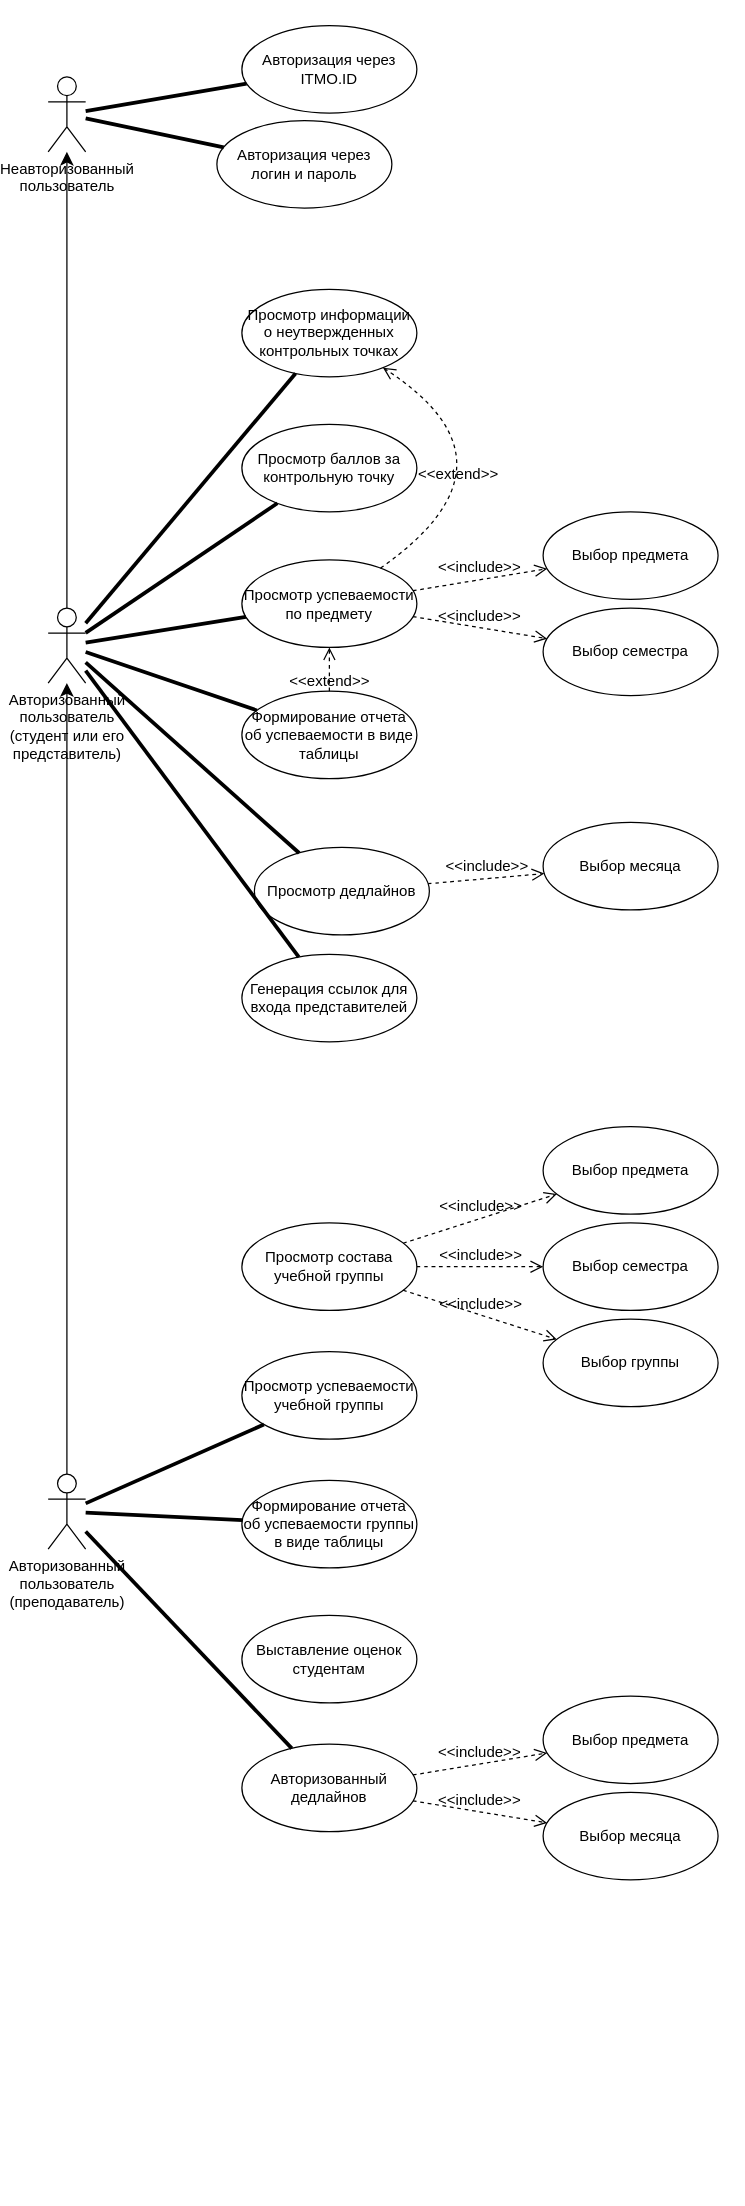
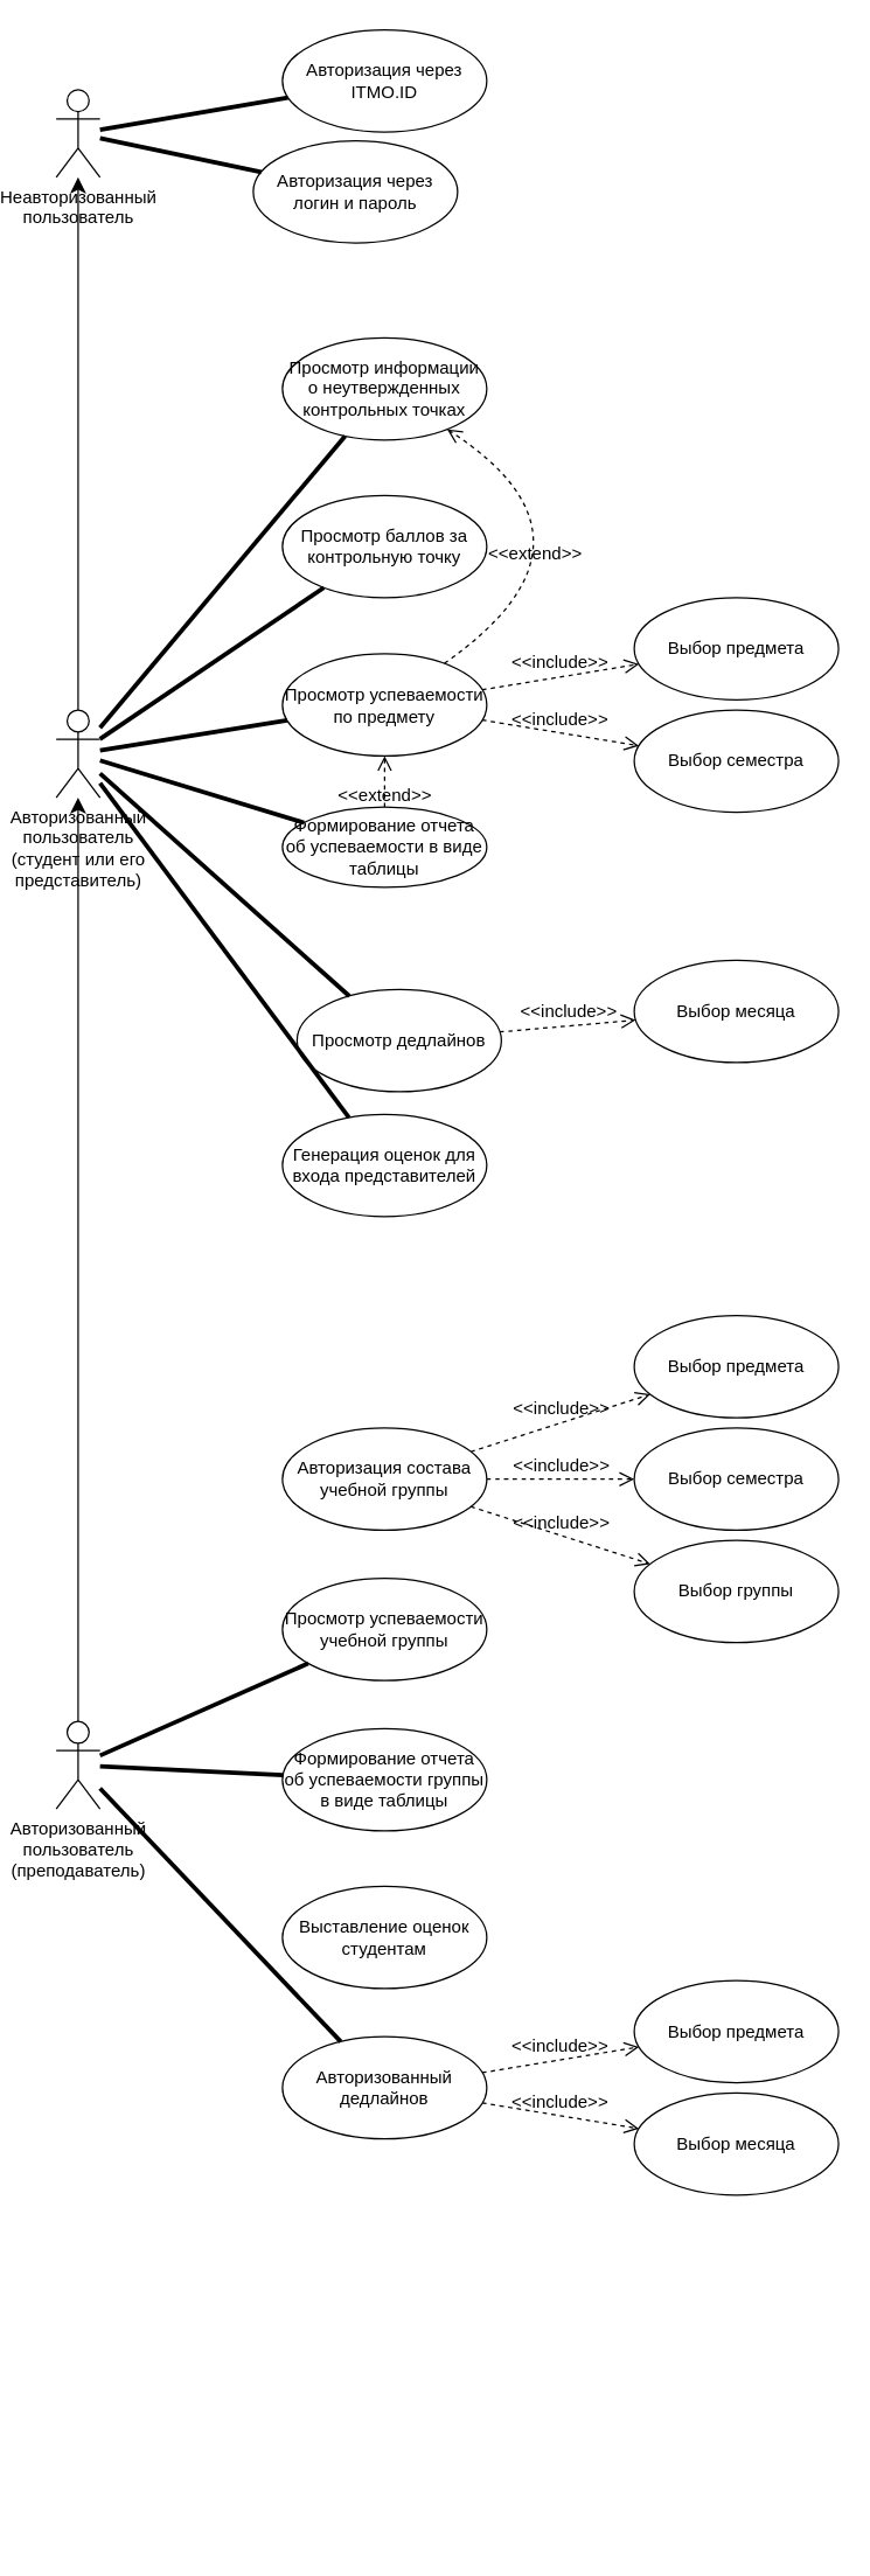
  <mxCell id="0" />
  <mxCell id="1" parent="0" />
  <mxCell id="2" value="" style="edgeStyle=none;curved=1;rounded=0;orthogonalLoop=1;jettySize=auto;html=1;fontSize=12;startSize=8;endSize=8;" parent="1" source="3" target="5" edge="1"><mxGeometry relative="1" as="geometry" /></mxCell>
  <mxCell id="3" value="Авторизованный&lt;br&gt;пользователь&lt;br&gt;(преподаватель)" style="shape=umlActor;verticalLabelPosition=bottom;verticalAlign=top;html=1;" parent="1" vertex="1"><mxGeometry x="20" y="1179" width="30" height="60" as="geometry" /></mxCell>
  <mxCell id="4" value="" style="edgeStyle=none;curved=1;rounded=0;orthogonalLoop=1;jettySize=auto;html=1;fontSize=12;startSize=8;endSize=8;" parent="1" source="5" target="6" edge="1"><mxGeometry relative="1" as="geometry" /></mxCell>
  <mxCell id="5" value="&lt;div&gt;Авторизованный&lt;/div&gt;&lt;div&gt;пользователь&lt;/div&gt;&lt;div&gt;(студент или его&lt;/div&gt;&lt;div&gt;представитель)&lt;br&gt;&lt;/div&gt;" style="shape=umlActor;verticalLabelPosition=bottom;verticalAlign=top;html=1;" parent="1" vertex="1"><mxGeometry x="20" y="486" width="30" height="60" as="geometry" /></mxCell>
  <mxCell id="6" value="&lt;div&gt;Неавторизованный&lt;/div&gt;&lt;div&gt;пользователь&lt;br&gt;&lt;/div&gt;" style="shape=umlActor;verticalLabelPosition=bottom;verticalAlign=top;html=1;" parent="1" vertex="1"><mxGeometry x="20" y="61" width="30" height="60" as="geometry" /></mxCell>
  <mxCell id="7" value="&lt;div&gt;Авторизация через ITMO.ID&lt;/div&gt;" style="ellipse;whiteSpace=wrap;html=1;" parent="1" vertex="1"><mxGeometry x="175" y="20" width="140" height="70" as="geometry" /></mxCell>
  <mxCell id="8" value="Авторизация через логин и пароль" style="ellipse;whiteSpace=wrap;html=1;" parent="1" vertex="1"><mxGeometry x="155" y="96" width="140" height="70" as="geometry" /></mxCell>
  <mxCell id="9" value="Просмотр успеваемости по предмету" style="ellipse;whiteSpace=wrap;html=1;" parent="1" vertex="1"><mxGeometry x="175" y="447.5" width="140" height="70" as="geometry" /></mxCell>
  <mxCell id="10" value="Выбор предмета" style="ellipse;whiteSpace=wrap;html=1;" parent="1" vertex="1"><mxGeometry x="416" y="409" width="140" height="70" as="geometry" /></mxCell>
  <mxCell id="11" value="Выбор семестра" style="ellipse;whiteSpace=wrap;html=1;" parent="1" vertex="1"><mxGeometry x="416" y="486" width="140" height="70" as="geometry" /></mxCell>
  <mxCell id="12" value="&amp;lt;&amp;lt;include&amp;gt;&amp;gt;" style="html=1;verticalAlign=bottom;labelBackgroundColor=none;endArrow=open;endFill=0;dashed=1;rounded=0;fontSize=12;startSize=8;endSize=8;curved=1;" parent="1" source="9" target="11" edge="1"><mxGeometry width="160" relative="1" as="geometry"><mxPoint x="166" y="563.5" as="sourcePoint" /><mxPoint x="326" y="563.5" as="targetPoint" /></mxGeometry></mxCell>
  <mxCell id="13" value="&amp;lt;&amp;lt;include&amp;gt;&amp;gt;" style="html=1;verticalAlign=bottom;labelBackgroundColor=none;endArrow=open;endFill=0;dashed=1;rounded=0;fontSize=12;startSize=8;endSize=8;curved=1;" parent="1" source="9" target="10" edge="1"><mxGeometry width="160" relative="1" as="geometry"><mxPoint x="166" y="563.5" as="sourcePoint" /><mxPoint x="326" y="563.5" as="targetPoint" /></mxGeometry></mxCell>
- <mxCell id="14" value="Формирование отчета об успеваемости в виде таблицы" style="ellipse;whiteSpace=wrap;html=1;" parent="1" vertex="1"><mxGeometry x="175" y="552.5" width="140" height="70" as="geometry" /></mxCell>
+ <mxCell id="14" value="Формирование отчета об успеваемости в виде таблицы" style="ellipse;whiteSpace=wrap;html=1;" parent="1" vertex="1"><mxGeometry x="175" y="552.5" width="140" height="55" as="geometry" /></mxCell>
  <mxCell id="15" value="&amp;lt;&amp;lt;extend&amp;gt;&amp;gt;" style="html=1;verticalAlign=bottom;labelBackgroundColor=none;endArrow=open;endFill=0;dashed=1;rounded=0;fontSize=12;startSize=8;endSize=8;curved=1;" parent="1" source="14" target="9" edge="1"><mxGeometry x="-1" y="-1" width="160" relative="1" as="geometry"><mxPoint x="246" y="593.5" as="sourcePoint" /><mxPoint x="406" y="593.5" as="targetPoint" /><mxPoint x="-1" y="1" as="offset" /></mxGeometry></mxCell>
  <mxCell id="16" value="Просмотр дедлайнов" style="ellipse;whiteSpace=wrap;html=1;" parent="1" vertex="1"><mxGeometry x="185" y="677.5" width="140" height="70" as="geometry" /></mxCell>
  <mxCell id="17" value="Выбор месяца" style="ellipse;whiteSpace=wrap;html=1;" parent="1" vertex="1"><mxGeometry x="416" y="657.5" width="140" height="70" as="geometry" /></mxCell>
  <mxCell id="18" value="&amp;lt;&amp;lt;include&amp;gt;&amp;gt;" style="html=1;verticalAlign=bottom;labelBackgroundColor=none;endArrow=open;endFill=0;dashed=1;rounded=0;fontSize=12;startSize=8;endSize=8;curved=1;" parent="1" source="16" target="17" edge="1"><mxGeometry width="160" relative="1" as="geometry"><mxPoint x="248" y="561.5" as="sourcePoint" /><mxPoint x="408" y="561.5" as="targetPoint" /></mxGeometry></mxCell>
  <mxCell id="19" value="Просмотр баллов за контрольную точку" style="ellipse;whiteSpace=wrap;html=1;" parent="1" vertex="1"><mxGeometry x="175" y="339" width="140" height="70" as="geometry" /></mxCell>
  <mxCell id="20" value="&lt;div&gt;Просмотр информации о неутвержденных контрольных точках&lt;/div&gt;" style="ellipse;whiteSpace=wrap;html=1;" parent="1" vertex="1"><mxGeometry x="175" y="231" width="140" height="70" as="geometry" /></mxCell>
  <mxCell id="21" value="&amp;lt;&amp;lt;extend&amp;gt;&amp;gt;" style="html=1;verticalAlign=bottom;labelBackgroundColor=none;endArrow=open;endFill=0;dashed=1;rounded=0;fontSize=12;startSize=8;endSize=8;curved=1;" parent="1" source="9" target="20" edge="1"><mxGeometry x="-0.382" y="19" width="160" relative="1" as="geometry"><mxPoint x="356" y="313" as="sourcePoint" /><mxPoint x="516" y="313" as="targetPoint" /><Array as="points"><mxPoint x="406" y="370" /></Array><mxPoint y="1" as="offset" /></mxGeometry></mxCell>
- <mxCell id="22" value="&lt;div&gt;Генерация ссылок для входа представителей&lt;/div&gt;" style="ellipse;whiteSpace=wrap;html=1;" parent="1" vertex="1"><mxGeometry x="175" y="763" width="140" height="70" as="geometry" /></mxCell>
- <mxCell id="23" value="Просмотр состава учебной группы" style="ellipse;whiteSpace=wrap;html=1;" parent="1" vertex="1"><mxGeometry x="175" y="978" width="140" height="70" as="geometry" /></mxCell>
+ <mxCell id="22" value="&lt;div&gt;Генерация оценок для входа представителей&lt;/div&gt;" style="ellipse;whiteSpace=wrap;html=1;" parent="1" vertex="1"><mxGeometry x="175" y="763" width="140" height="70" as="geometry" /></mxCell>
+ <mxCell id="23" value="Авторизация состава учебной группы" style="ellipse;whiteSpace=wrap;html=1;" parent="1" vertex="1"><mxGeometry x="175" y="978" width="140" height="70" as="geometry" /></mxCell>
  <mxCell id="24" value="Выбор предмета" style="ellipse;whiteSpace=wrap;html=1;" parent="1" vertex="1"><mxGeometry x="416" y="901" width="140" height="70" as="geometry" /></mxCell>
  <mxCell id="25" value="Выбор семестра" style="ellipse;whiteSpace=wrap;html=1;" parent="1" vertex="1"><mxGeometry x="416" y="978" width="140" height="70" as="geometry" /></mxCell>
  <mxCell id="26" value="Выбор группы" style="ellipse;whiteSpace=wrap;html=1;" parent="1" vertex="1"><mxGeometry x="416" y="1055" width="140" height="70" as="geometry" /></mxCell>
  <mxCell id="27" value="&amp;lt;&amp;lt;include&amp;gt;&amp;gt;" style="html=1;verticalAlign=bottom;labelBackgroundColor=none;endArrow=open;endFill=0;dashed=1;rounded=0;fontSize=12;startSize=8;endSize=8;curved=1;" parent="1" source="23" target="26" edge="1"><mxGeometry width="160" relative="1" as="geometry"><mxPoint x="215" y="1138" as="sourcePoint" /><mxPoint x="375" y="1138" as="targetPoint" /></mxGeometry></mxCell>
  <mxCell id="28" value="&amp;lt;&amp;lt;include&amp;gt;&amp;gt;" style="html=1;verticalAlign=bottom;labelBackgroundColor=none;endArrow=open;endFill=0;dashed=1;rounded=0;fontSize=12;startSize=8;endSize=8;curved=1;" parent="1" source="23" target="25" edge="1"><mxGeometry width="160" relative="1" as="geometry"><mxPoint x="229" y="1107" as="sourcePoint" /><mxPoint x="389" y="1107" as="targetPoint" /></mxGeometry></mxCell>
  <mxCell id="29" value="&amp;lt;&amp;lt;include&amp;gt;&amp;gt;" style="html=1;verticalAlign=bottom;labelBackgroundColor=none;endArrow=open;endFill=0;dashed=1;rounded=0;fontSize=12;startSize=8;endSize=8;curved=1;" parent="1" source="23" target="24" edge="1"><mxGeometry width="160" relative="1" as="geometry"><mxPoint x="216" y="1155" as="sourcePoint" /><mxPoint x="376" y="1155" as="targetPoint" /></mxGeometry></mxCell>
  <mxCell id="30" value="Просмотр успеваемости учебной группы" style="ellipse;whiteSpace=wrap;html=1;" parent="1" vertex="1"><mxGeometry x="175" y="1081" width="140" height="70" as="geometry" /></mxCell>
  <mxCell id="31" value="Выставление оценок студентам" style="ellipse;whiteSpace=wrap;html=1;" parent="1" vertex="1"><mxGeometry x="175" y="1292" width="140" height="70" as="geometry" /></mxCell>
  <mxCell id="32" value="Авторизованный дедлайнов" style="ellipse;whiteSpace=wrap;html=1;" parent="1" vertex="1"><mxGeometry x="175" y="1395" width="140" height="70" as="geometry" /></mxCell>
  <mxCell id="33" value="Выбор предмета" style="ellipse;whiteSpace=wrap;html=1;" parent="1" vertex="1"><mxGeometry x="416" y="1356.5" width="140" height="70" as="geometry" /></mxCell>
  <mxCell id="34" value="Выбор месяца" style="ellipse;whiteSpace=wrap;html=1;" parent="1" vertex="1"><mxGeometry x="416" y="1433.5" width="140" height="70" as="geometry" /></mxCell>
  <mxCell id="35" value="&lt;div&gt;Формирование отчета об успеваемости группы в виде таблицы&lt;/div&gt;" style="ellipse;whiteSpace=wrap;html=1;" parent="1" vertex="1"><mxGeometry x="175" y="1184" width="140" height="70" as="geometry" /></mxCell>
  <mxCell id="36" style="edgeStyle=none;curved=1;rounded=0;orthogonalLoop=1;jettySize=auto;html=1;exitX=1;exitY=0.333;exitDx=0;exitDy=0;exitPerimeter=0;fontSize=12;startSize=8;endSize=8;" parent="1" edge="1"><mxGeometry relative="1" as="geometry"><mxPoint x="50" y="1743" as="sourcePoint" /><mxPoint x="50" y="1743" as="targetPoint" /></mxGeometry></mxCell>
  <mxCell id="37" value="" style="endArrow=none;startArrow=none;endFill=0;startFill=0;endSize=8;html=1;verticalAlign=bottom;labelBackgroundColor=none;strokeWidth=3;rounded=0;" edge="1" parent="1" source="6" target="7"><mxGeometry width="160" relative="1" as="geometry"><mxPoint x="73" y="190" as="sourcePoint" /><mxPoint x="233" y="190" as="targetPoint" /></mxGeometry></mxCell>
  <mxCell id="38" value="" style="endArrow=none;startArrow=none;endFill=0;startFill=0;endSize=8;html=1;verticalAlign=bottom;labelBackgroundColor=none;strokeWidth=3;rounded=0;" edge="1" parent="1" source="6" target="8"><mxGeometry width="160" relative="1" as="geometry"><mxPoint x="-292" y="58.649" as="sourcePoint" /><mxPoint x="-163" y="36.649" as="targetPoint" /></mxGeometry></mxCell>
  <mxCell id="39" value="" style="endArrow=none;startArrow=none;endFill=0;startFill=0;endSize=8;html=1;verticalAlign=bottom;labelBackgroundColor=none;strokeWidth=3;rounded=0;" edge="1" parent="1" source="5" target="20"><mxGeometry width="160" relative="1" as="geometry"><mxPoint x="56" y="385.649" as="sourcePoint" /><mxPoint x="185" y="363.649" as="targetPoint" /></mxGeometry></mxCell>
  <mxCell id="40" value="" style="endArrow=none;startArrow=none;endFill=0;startFill=0;endSize=8;html=1;verticalAlign=bottom;labelBackgroundColor=none;strokeWidth=3;rounded=0;" edge="1" parent="1" source="5" target="19"><mxGeometry width="160" relative="1" as="geometry"><mxPoint x="-168" y="299.649" as="sourcePoint" /><mxPoint x="-39" y="277.649" as="targetPoint" /></mxGeometry></mxCell>
  <mxCell id="41" value="" style="endArrow=none;startArrow=none;endFill=0;startFill=0;endSize=8;html=1;verticalAlign=bottom;labelBackgroundColor=none;strokeWidth=3;rounded=0;" edge="1" parent="1" source="5" target="9"><mxGeometry width="160" relative="1" as="geometry"><mxPoint x="-164" y="400.649" as="sourcePoint" /><mxPoint x="-35" y="378.649" as="targetPoint" /></mxGeometry></mxCell>
  <mxCell id="42" value="" style="endArrow=none;startArrow=none;endFill=0;startFill=0;endSize=8;html=1;verticalAlign=bottom;labelBackgroundColor=none;strokeWidth=3;rounded=0;" edge="1" parent="1" source="16" target="5"><mxGeometry width="160" relative="1" as="geometry"><mxPoint x="-115" y="589.649" as="sourcePoint" /><mxPoint x="11" y="525" as="targetPoint" /></mxGeometry></mxCell>
  <mxCell id="43" value="" style="endArrow=none;startArrow=none;endFill=0;startFill=0;endSize=8;html=1;verticalAlign=bottom;labelBackgroundColor=none;strokeWidth=3;rounded=0;" edge="1" parent="1" source="5" target="22"><mxGeometry width="160" relative="1" as="geometry"><mxPoint x="27" y="731.649" as="sourcePoint" /><mxPoint x="156" y="709.649" as="targetPoint" /></mxGeometry></mxCell>
  <mxCell id="44" value="" style="endArrow=none;startArrow=none;endFill=0;startFill=0;endSize=8;html=1;verticalAlign=bottom;labelBackgroundColor=none;strokeWidth=3;rounded=0;" edge="1" parent="1" source="5" target="14"><mxGeometry width="160" relative="1" as="geometry"><mxPoint x="-77" y="572.649" as="sourcePoint" /><mxPoint x="52" y="550.649" as="targetPoint" /></mxGeometry></mxCell>
  <mxCell id="45" value="" style="endArrow=none;startArrow=none;endFill=0;startFill=0;endSize=8;html=1;verticalAlign=bottom;labelBackgroundColor=none;strokeWidth=3;rounded=0;" edge="1" parent="1" source="3" target="30"><mxGeometry width="160" relative="1" as="geometry"><mxPoint x="-21" y="980.649" as="sourcePoint" /><mxPoint x="108" y="958.649" as="targetPoint" /></mxGeometry></mxCell>
  <mxCell id="46" value="" style="endArrow=none;startArrow=none;endFill=0;startFill=0;endSize=8;html=1;verticalAlign=bottom;labelBackgroundColor=none;strokeWidth=3;rounded=0;" edge="1" parent="1" source="3" target="35"><mxGeometry width="160" relative="1" as="geometry"><mxPoint x="-135" y="1056.649" as="sourcePoint" /><mxPoint x="-6" y="1034.649" as="targetPoint" /></mxGeometry></mxCell>
  <mxCell id="47" value="" style="endArrow=none;startArrow=none;endFill=0;startFill=0;endSize=8;html=1;verticalAlign=bottom;labelBackgroundColor=none;strokeWidth=3;rounded=0;" edge="1" parent="1" source="32" target="3"><mxGeometry width="160" relative="1" as="geometry"><mxPoint x="-204" y="1184.649" as="sourcePoint" /><mxPoint x="-75" y="1162.649" as="targetPoint" /></mxGeometry></mxCell>
  <mxCell id="48" value="&amp;lt;&amp;lt;include&amp;gt;&amp;gt;" style="html=1;verticalAlign=bottom;labelBackgroundColor=none;endArrow=open;endFill=0;dashed=1;rounded=0;fontSize=12;startSize=8;endSize=8;curved=1;" edge="1" parent="1" source="32" target="33"><mxGeometry width="160" relative="1" as="geometry"><mxPoint x="326" y="1273" as="sourcePoint" /><mxPoint x="486" y="1273" as="targetPoint" /></mxGeometry></mxCell>
  <mxCell id="49" value="&amp;lt;&amp;lt;include&amp;gt;&amp;gt;" style="html=1;verticalAlign=bottom;labelBackgroundColor=none;endArrow=open;endFill=0;dashed=1;rounded=0;fontSize=12;startSize=8;endSize=8;curved=1;" edge="1" parent="1" source="32" target="34"><mxGeometry width="160" relative="1" as="geometry"><mxPoint x="-145" y="1268" as="sourcePoint" /><mxPoint x="15" y="1268" as="targetPoint" /></mxGeometry></mxCell>
